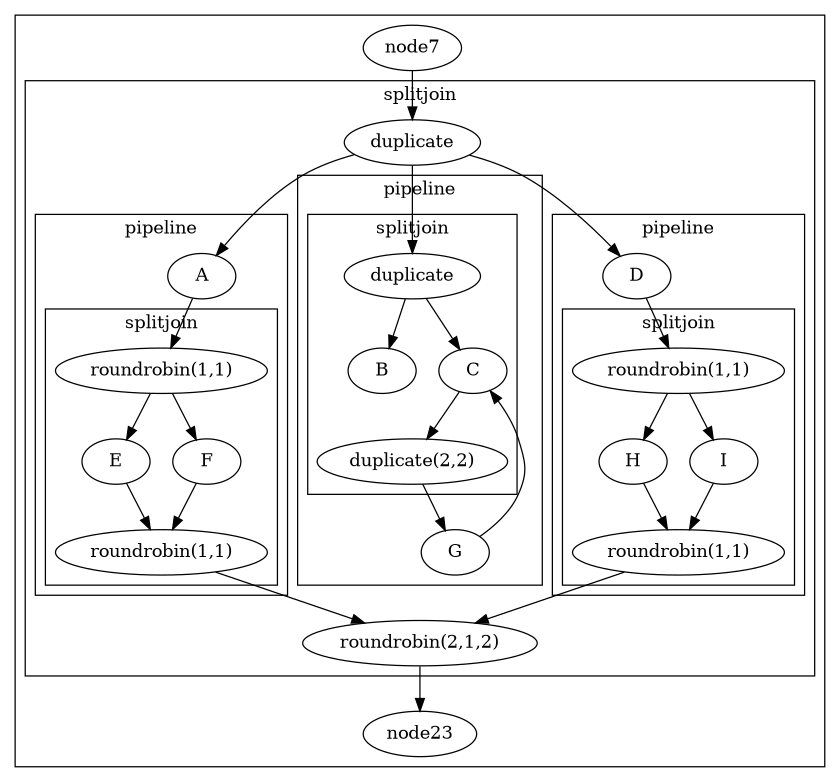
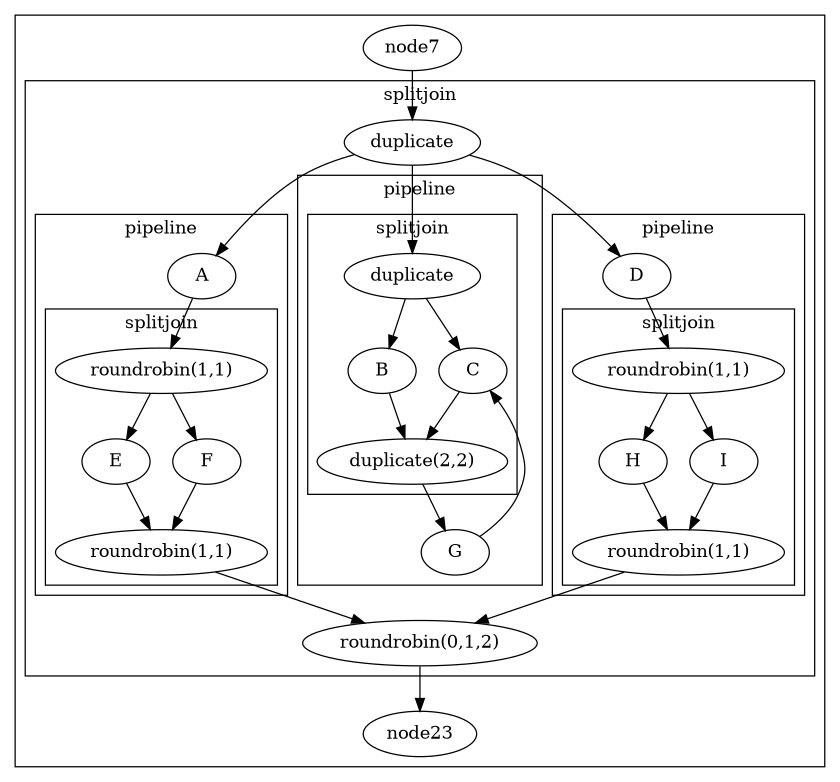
  digraph {
    fontname="DejaVu Serif"
    node [fontname="DejaVu Serif"]
    edge [fontname="DejaVu Serif"]
    n1 [label="roundrobin(1,1)"]
    n2 [label=E]
    n3 [label=F]
    n4 [label="roundrobin(1,1)"]
    n5 [label=A]
    n6 [label=duplicate]
    n7 [label=B]
    n8 [label=C]
    n9 [label="duplicate(2,2)"]
    n10 [label=G]
    n11 [label="roundrobin(1,1)"]
    n12 [label=H]
    n13 [label=I]
    n14 [label="roundrobin(1,1)"]
    n15 [label=D]
    n16 [label=duplicate]
-   n17 [label="roundrobin(2,1,2)"]
+   n17 [label="roundrobin(0,1,2)"]
    n18 [label=node7]
    n19 [label=node23]
    subgraph cluster_1 {
      n18
      n19
      subgraph cluster_2 {
        label=splitjoin
        n16
        n17
        subgraph cluster_3 {
          label=pipeline
          n5
          subgraph cluster_4 {
            label=splitjoin
            n1
            n2
            n3
            n4
          }
        }
        subgraph cluster_5 {
          label=pipeline
          n10
          subgraph cluster_6 {
            label=splitjoin
            n6
            n7
            n8
            n9
          }
        }
        subgraph cluster_7 {
          label=pipeline
          n15
          subgraph cluster_8 {
            label=splitjoin
            n11
            n12
            n13
            n14
          }
        }
      }
    }
    n1 -> n2
    n1 -> n3
    n2 -> n4
    n3 -> n4
    n4 -> n17
    n5 -> n1
    n6 -> n7
    n6 -> n8
+   n7 -> n9
    n8 -> n9
    n9 -> n10
    n10 -> n8
    n11 -> n12
    n11 -> n13
    n12 -> n14
    n13 -> n14
    n14 -> n17
    n15 -> n11
    n16 -> n5
    n16 -> n6
    n16 -> n15
    n17 -> n19
    n18 -> n16
  }
